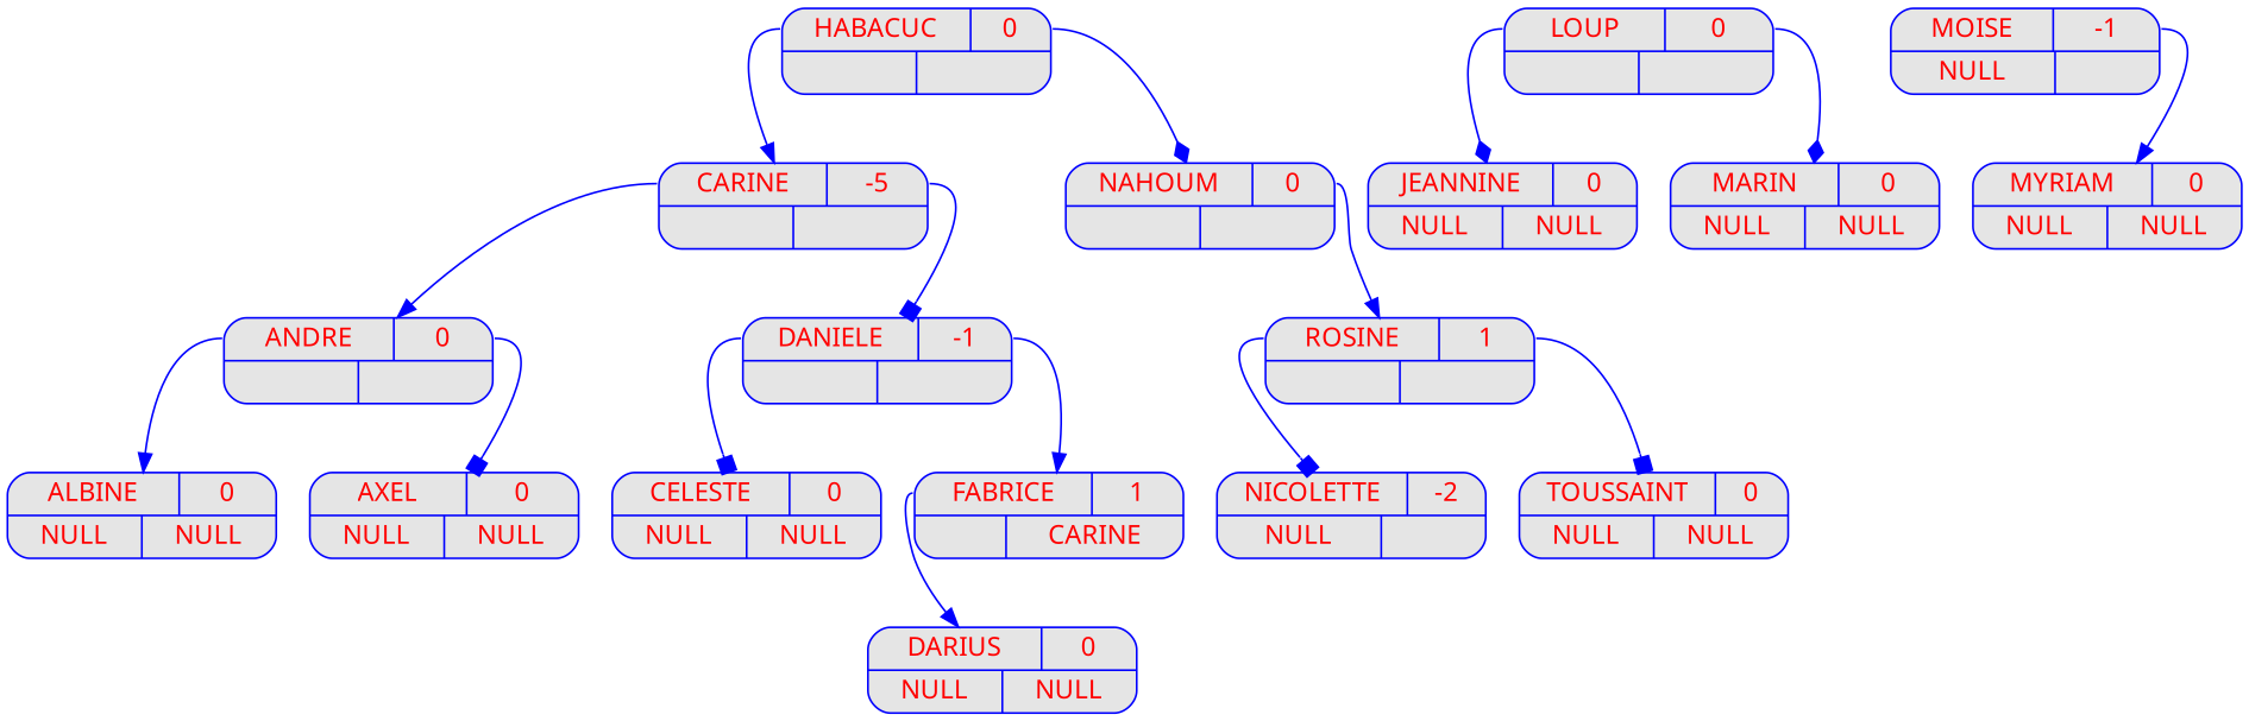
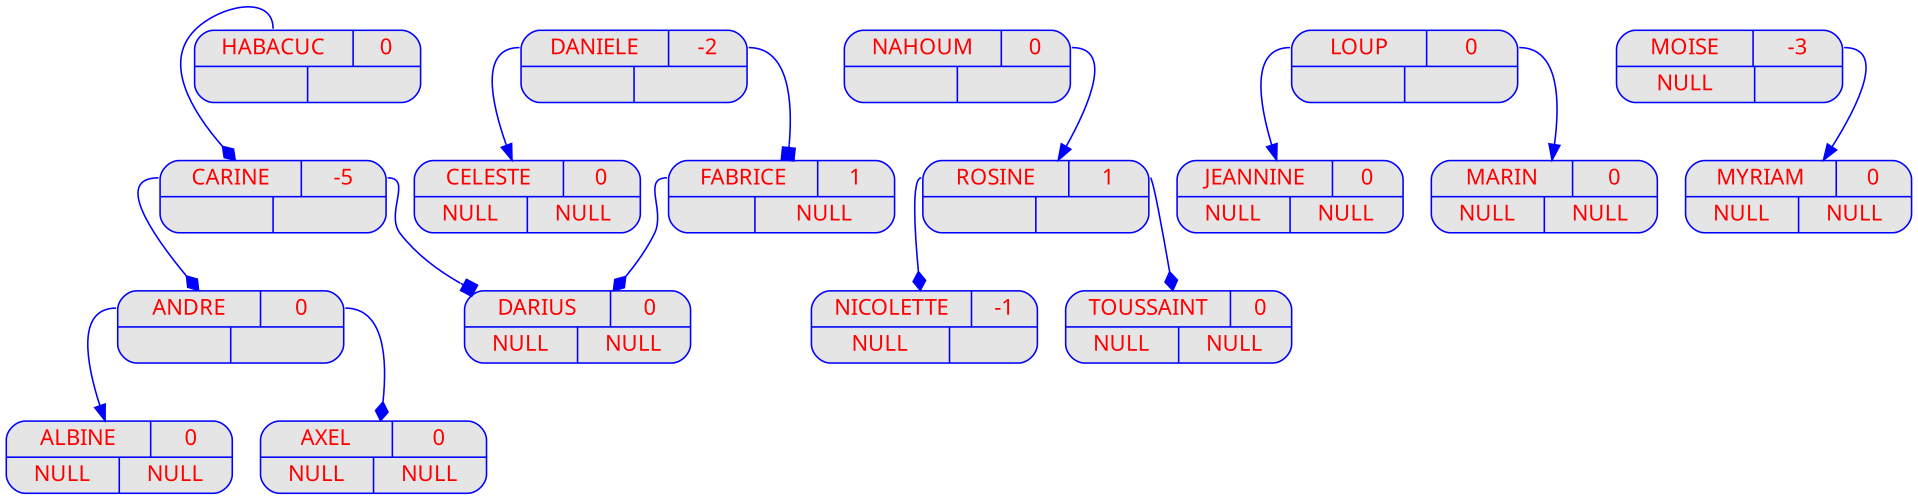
  digraph {
    fontname="Noto Sans"
    node [color=blue fillcolor=grey90 fontcolor=red fontname="Noto Sans" fontsize=14 shape=record style="rounded, filled"]
    edge [arrowhead=box color=blue fontname="Noto Sans" tailport=d]
    n1 [label="{{<g> HABACUC | <d> 0 } | { <g> | <d>}}" width=2]
    n2 [label="{{<g> CARINE | <d> -5 } | { <g> | <d>}}" width=2]
    n3 [label="{{<g> NAHOUM | <d> 0 } | { <g> | <d>}}" width=2]
    n4 [label="{{<g> ANDRE | <d> 0 } | { <g> | <d>}}" width=2]
-   n5 [label="{{<g> DANIELE | <d> -1 } | { <g> | <d>}}" width=2]
+   n5 [label="{{<g> DANIELE | <d> -2 } | { <g> | <d>}}" width=2]
    n6 [label="{{<g> ROSINE | <d> 1 } | { <g> | <d>}}" width=2]
    n7 [label="{{<g> ALBINE | <d> 0 }| { <g> NULL | <d> NULL}}" width=2]
    n8 [label="{{<g> AXEL | <d> 0 }| { <g> NULL | <d> NULL}}" width=2]
    n9 [label="{{<g> CELESTE | <d> 0 }| { <g> NULL | <d> NULL}}" width=2]
-   n10 [label="{{<g> FABRICE | <d> 1 }| { <g> | <d> CARINE}}" width=2]
+   n10 [label="{{<g> FABRICE | <d> 1 }| { <g> | <d> NULL}}" width=2]
    n11 [label="{{<g> DARIUS | <d> 0 }| { <g> NULL | <d> NULL}}" width=2]
-   n12 [label="{{<g> NICOLETTE | <d> -2 }| { <g> NULL | <d> }}" width=2]
+   n12 [label="{{<g> NICOLETTE | <d> -1 }| { <g> NULL | <d> }}" width=2]
    n13 [label="{{<g> TOUSSAINT | <d> 0 }| { <g> NULL | <d> NULL}}" width=2]
    n14 [label="{{<g> LOUP | <d> 0 } | { <g> | <d>}}" width=2]
    n15 [label="{{<g> JEANNINE | <d> 0 }| { <g> NULL | <d> NULL}}" width=2]
    n16 [label="{{<g> MARIN | <d> 0 }| { <g> NULL | <d> NULL}}" width=2]
-   n17 [label="{{<g> MOISE | <d> -1 }| { <g> NULL | <d> }}" width=2]
+   n17 [label="{{<g> MOISE | <d> -3 }| { <g> NULL | <d> }}" width=2]
    n18 [label="{{<g> MYRIAM | <d> 0 }| { <g> NULL | <d> NULL}}" width=2]
-   n1 -> n2 [arrowhead=normal tailport=g]
-   n1 -> n3 [arrowhead=diamond]
-   n2 -> n4 [arrowhead=normal tailport=g]
-   n2 -> n5
+   n1 -> n2 [arrowhead=diamond tailport=g]
+   n2 -> n4 [arrowhead=diamond tailport=g]
+   n2 -> n11
    n3 -> n6 [arrowhead=normal]
    n4 -> n7 [arrowhead=normal tailport=g]
-   n4 -> n8
-   n5 -> n9 [tailport=g]
-   n5 -> n10 [arrowhead=normal]
-   n6 -> n12 [tailport=g]
-   n6 -> n13
-   n10 -> n11 [arrowhead=normal tailport=g]
-   n14 -> n15 [arrowhead=diamond tailport=g]
-   n14 -> n16 [arrowhead=diamond]
+   n4 -> n8 [arrowhead=diamond]
+   n5 -> n9 [arrowhead=normal tailport=g]
+   n5 -> n10
+   n6 -> n12 [arrowhead=diamond tailport=g]
+   n6 -> n13 [arrowhead=diamond]
+   n10 -> n11 [arrowhead=diamond tailport=g]
+   n14 -> n15 [arrowhead=normal tailport=g]
+   n14 -> n16 [arrowhead=normal]
    n17 -> n18 [arrowhead=normal]
  }
